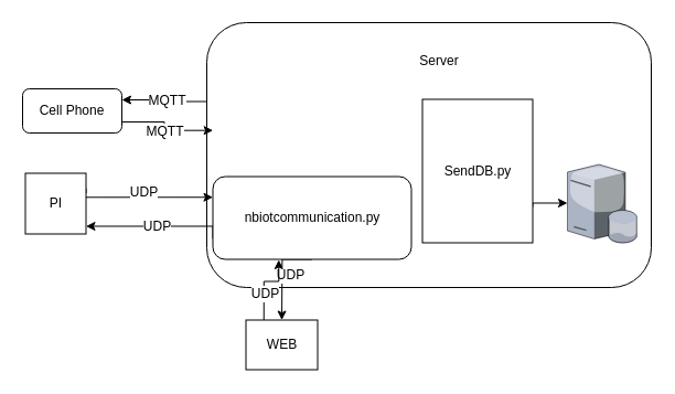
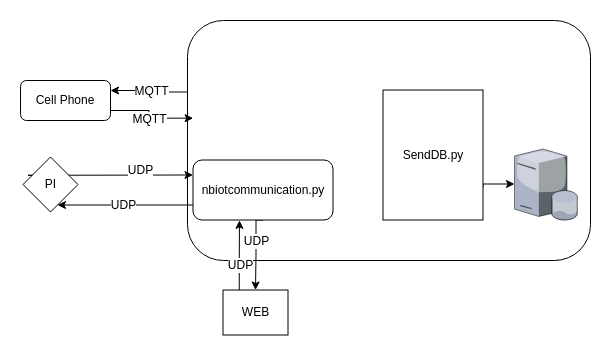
  <mxCell id="0" />
  <mxCell id="1" parent="0" />
  <mxCell id="2" style="edgeStyle=orthogonalEdgeStyle;rounded=0;orthogonalLoop=1;jettySize=auto;html=1;exitX=0;exitY=0.25;exitDx=0;exitDy=0;entryX=1;entryY=0.25;entryDx=0;entryDy=0;" edge="1" parent="1" source="4" target="22"><mxGeometry relative="1" as="geometry"><Array as="points"><mxPoint x="187.5" y="91.5" /><mxPoint x="138.5" y="91.5" /></Array></mxGeometry></mxCell>
  <mxCell id="3" value="MQTT" style="text;html=1;resizable=0;points=[];align=center;verticalAlign=middle;labelBackgroundColor=#ffffff;" vertex="1" connectable="0" parent="2"><mxGeometry x="0.057" y="-1" relative="1" as="geometry"><mxPoint as="offset" /></mxGeometry></mxCell>
  <mxCell id="4" value="" style="rounded=1;whiteSpace=wrap;html=1;" vertex="1" parent="1"><mxGeometry x="187" y="20" width="403" height="240" as="geometry" /></mxCell>
  <mxCell id="5" style="edgeStyle=orthogonalEdgeStyle;rounded=0;orthogonalLoop=1;jettySize=auto;html=1;exitX=0.5;exitY=1;exitDx=0;exitDy=0;entryX=0.5;entryY=0;entryDx=0;entryDy=0;" edge="1" parent="1" source="9" target="16"><mxGeometry relative="1" as="geometry"><Array as="points"><mxPoint x="255.5" y="219.5" /><mxPoint x="255.5" y="254.5" /></Array></mxGeometry></mxCell>
  <mxCell id="6" value="UDP" style="text;html=1;resizable=0;points=[];align=center;verticalAlign=middle;labelBackgroundColor=#ffffff;" vertex="1" connectable="0" parent="5"><mxGeometry x="-0.648" relative="1" as="geometry"><mxPoint x="-0.5" y="13.5" as="offset" /></mxGeometry></mxCell>
  <mxCell id="7" style="edgeStyle=orthogonalEdgeStyle;rounded=0;orthogonalLoop=1;jettySize=auto;html=1;exitX=0;exitY=0.75;exitDx=0;exitDy=0;" edge="1" parent="1" source="9" target="19"><mxGeometry relative="1" as="geometry"><Array as="points"><mxPoint x="52.5" y="204.5" /><mxPoint x="52.5" y="204.5" /></Array></mxGeometry></mxCell>
  <mxCell id="8" value="UDP" style="text;html=1;resizable=0;points=[];align=center;verticalAlign=middle;labelBackgroundColor=#ffffff;" vertex="1" connectable="0" parent="7"><mxGeometry x="0.695" y="-45" relative="1" as="geometry"><mxPoint x="45" y="45" as="offset" /></mxGeometry></mxCell>
- <mxCell id="9" value="nbiotcommunication.py" style="rounded=1;whiteSpace=wrap;html=1;" vertex="1" parent="1"><mxGeometry x="192.5" y="159.5" width="180" height="75" as="geometry" /></mxCell>
+ <mxCell id="9" value="nbiotcommunication.py" style="rounded=1;whiteSpace=wrap;html=1;" vertex="1" parent="1"><mxGeometry x="192.5" y="159.5" width="140" height="60" as="geometry" /></mxCell>
  <mxCell id="10" style="edgeStyle=orthogonalEdgeStyle;rounded=0;orthogonalLoop=1;jettySize=auto;html=1;exitX=1;exitY=0.75;exitDx=0;exitDy=0;" edge="1" parent="1" source="11" target="12"><mxGeometry relative="1" as="geometry"><Array as="points"><mxPoint x="482.5" y="183.5" /></Array></mxGeometry></mxCell>
  <mxCell id="11" value="SendDB.py" style="whiteSpace=wrap;html=1;rounded=0;" vertex="1" parent="1"><mxGeometry x="382.5" y="89.5" width="100" height="130" as="geometry" /></mxCell>
  <mxCell id="12" value="" style="verticalLabelPosition=bottom;aspect=fixed;html=1;verticalAlign=top;strokeColor=none;align=center;outlineConnect=0;shape=mxgraph.citrix.database_server;" vertex="1" parent="1"><mxGeometry x="514" y="148.5" width="63" height="71" as="geometry" /></mxCell>
- <mxCell id="13" value="Server&lt;br&gt;" style="text;html=1;strokeColor=none;fillColor=none;align=center;verticalAlign=middle;whiteSpace=wrap;rounded=0;" vertex="1" parent="1"><mxGeometry x="362.5" y="39.5" width="70" height="30" as="geometry" /></mxCell>
  <mxCell id="14" style="edgeStyle=orthogonalEdgeStyle;rounded=0;orthogonalLoop=1;jettySize=auto;html=1;exitX=0.25;exitY=0;exitDx=0;exitDy=0;entryX=0.332;entryY=1.006;entryDx=0;entryDy=0;entryPerimeter=0;" edge="1" parent="1" source="16" target="9"><mxGeometry relative="1" as="geometry"><Array as="points"><mxPoint x="238.5" y="254.5" /></Array></mxGeometry></mxCell>
  <mxCell id="15" value="UDP" style="text;html=1;resizable=0;points=[];align=center;verticalAlign=middle;labelBackgroundColor=#ffffff;" vertex="1" connectable="0" parent="14"><mxGeometry x="-0.284" y="-1" relative="1" as="geometry"><mxPoint as="offset" /></mxGeometry></mxCell>
  <mxCell id="16" value="WEB" style="whiteSpace=wrap;html=1;aspect=fixed;" vertex="1" parent="1"><mxGeometry x="222.5" y="289.5" width="65" height="45" as="geometry" /></mxCell>
  <mxCell id="17" style="edgeStyle=orthogonalEdgeStyle;rounded=0;orthogonalLoop=1;jettySize=auto;html=1;exitX=1;exitY=0.25;exitDx=0;exitDy=0;entryX=0;entryY=0.25;entryDx=0;entryDy=0;" edge="1" parent="1" source="19" target="9"><mxGeometry relative="1" as="geometry"><Array as="points"><mxPoint x="27.5" y="174.5" /></Array></mxGeometry></mxCell>
  <mxCell id="18" value="UDP" style="text;html=1;resizable=0;points=[];align=center;verticalAlign=middle;labelBackgroundColor=#ffffff;" vertex="1" connectable="0" parent="17"><mxGeometry x="-0.115" y="-1" relative="1" as="geometry"><mxPoint x="61.5" y="-6" as="offset" /></mxGeometry></mxCell>
- <mxCell id="19" value="PI" style="whiteSpace=wrap;html=1;aspect=fixed;" vertex="1" parent="1"><mxGeometry x="22.5" y="156.5" width="55" height="55" as="geometry" /></mxCell>
+ <mxCell id="19" value="PI" style="rhombus;whiteSpace=wrap;html=1;aspect=fixed;" vertex="1" parent="1"><mxGeometry x="22.5" y="156.5" width="55" height="55" as="geometry" /></mxCell>
  <mxCell id="20" style="edgeStyle=orthogonalEdgeStyle;rounded=0;orthogonalLoop=1;jettySize=auto;html=1;exitX=1;exitY=0.75;exitDx=0;exitDy=0;entryX=0.014;entryY=0.407;entryDx=0;entryDy=0;entryPerimeter=0;" edge="1" parent="1" source="22" target="4"><mxGeometry relative="1" as="geometry" /></mxCell>
  <mxCell id="21" value="MQTT" style="text;html=1;resizable=0;points=[];align=center;verticalAlign=middle;labelBackgroundColor=#ffffff;" vertex="1" connectable="0" parent="20"><mxGeometry x="0.01" y="-1" relative="1" as="geometry"><mxPoint as="offset" /></mxGeometry></mxCell>
  <mxCell id="22" value="Cell Phone" style="rounded=1;whiteSpace=wrap;html=1;" vertex="1" parent="1"><mxGeometry x="20" y="80" width="90" height="40" as="geometry" /></mxCell>
